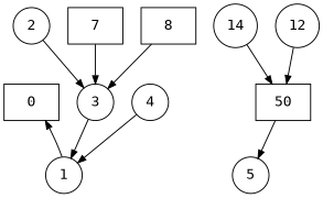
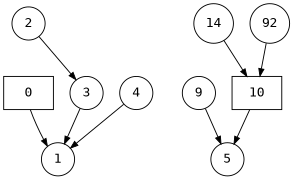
  digraph {
    fontname="DejaVu Sans Mono"
    node [fontname="DejaVu Sans Mono" shape=circle]
    edge [arrowsize=0.8 fontname="DejaVu Sans Mono"]
    0 [shape=box]
    1
    2
    3
    4
-   7 [shape=box]
-   8 [shape=box]
+   9
    5
-   10 [shape=box label=50]
+   10 [shape=box]
    n11 [label=14]
-   12
-   1 -> 0
+   12 [label=92]
+   0 -> 1
    2 -> 3
    3 -> 1
    4 -> 1
-   7 -> 3
-   8 -> 3
+   9 -> 5
    10 -> 5
    n11 -> 10
    12 -> 10
  }
